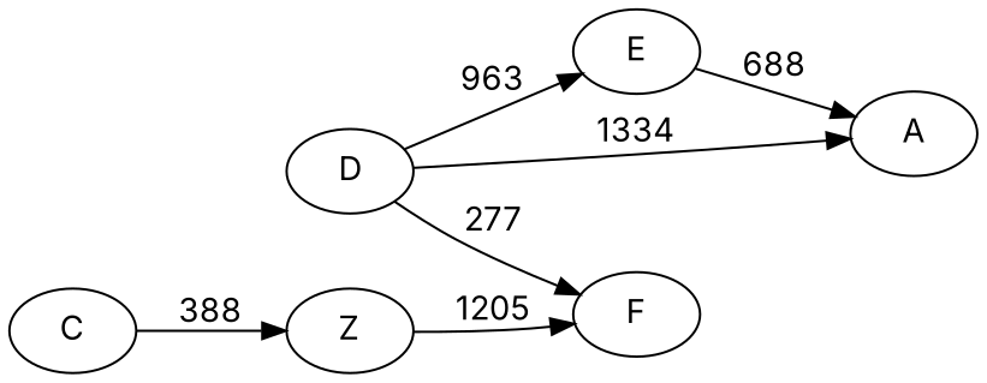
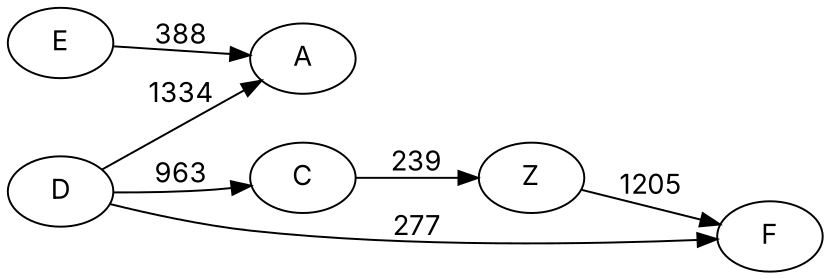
  digraph {
    fontname=Inter
    rankdir=LR
    node [fontname=Inter]
    edge [fontname=Inter]
    E
    A
    D
    C
    F
    Z
-   E -> A [label=688]
+   E -> A [label=388]
    D -> A [label=1334]
-   D -> E [label=963]
+   D -> C [label=963]
    D -> F [label=277]
-   C -> Z [label=388]
+   C -> Z [label=239]
    Z -> F [label=1205]
  }
